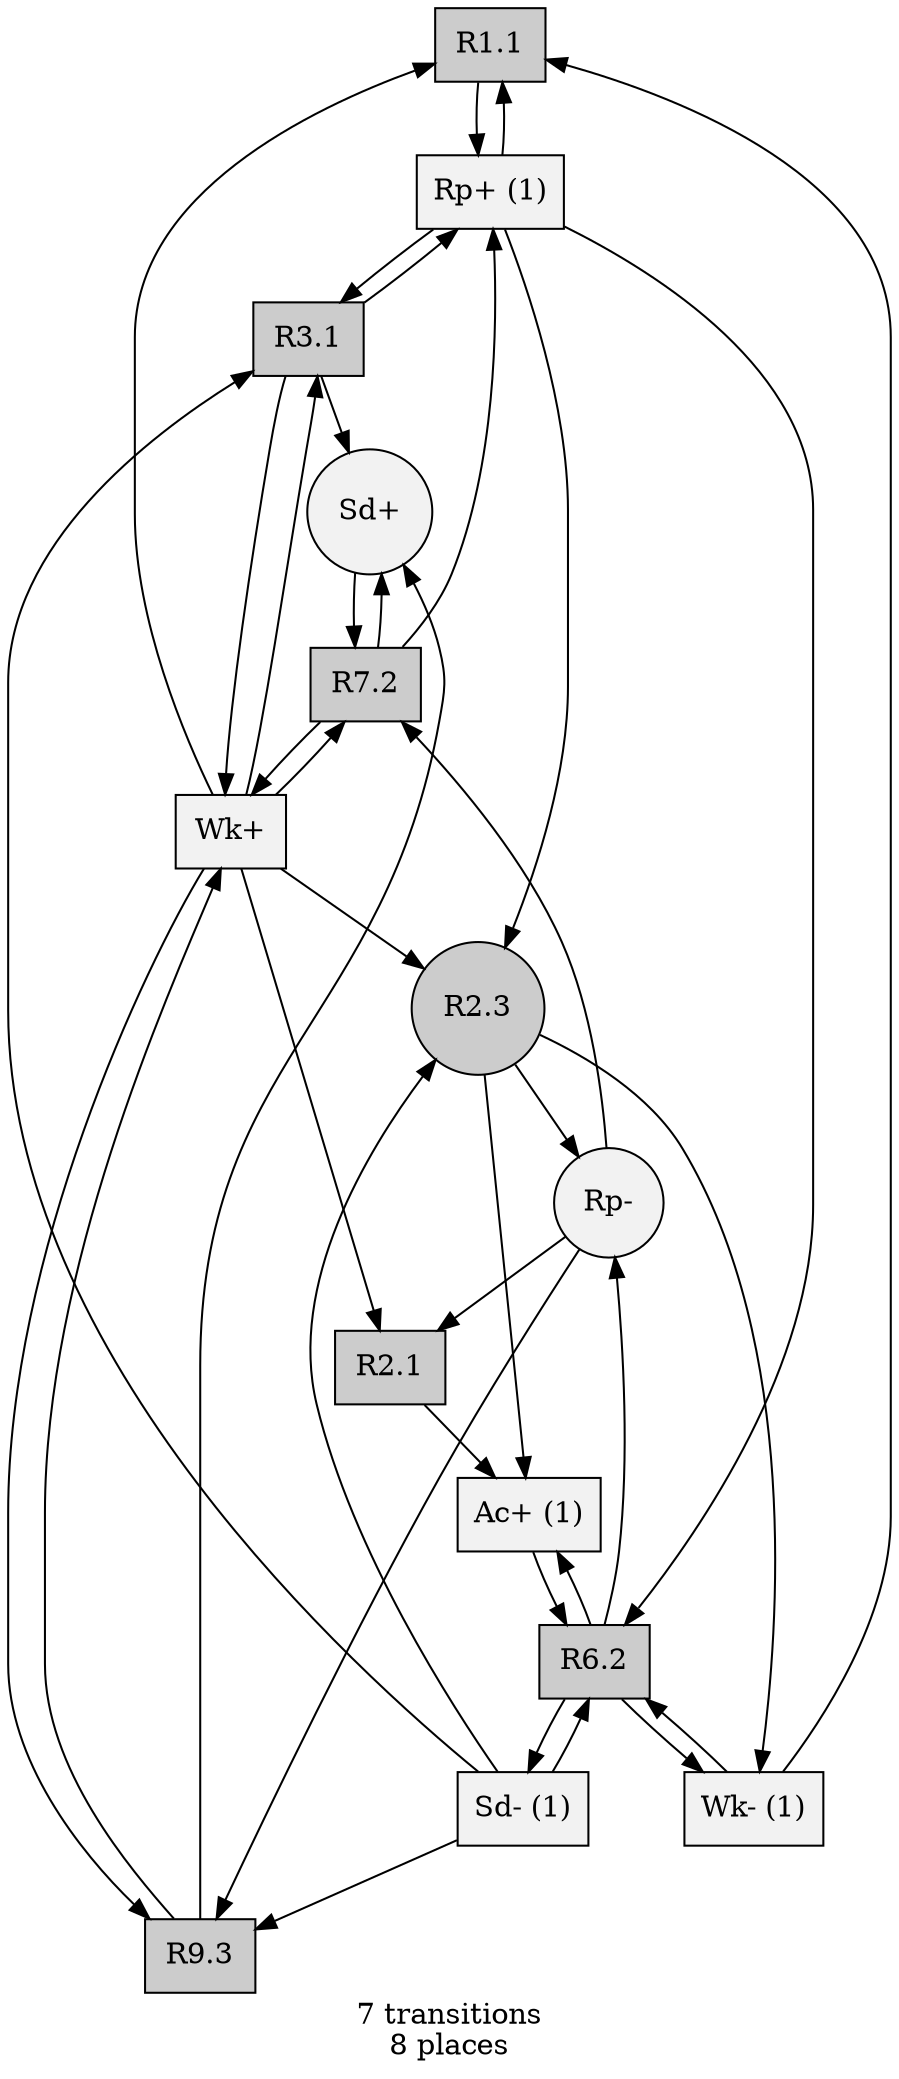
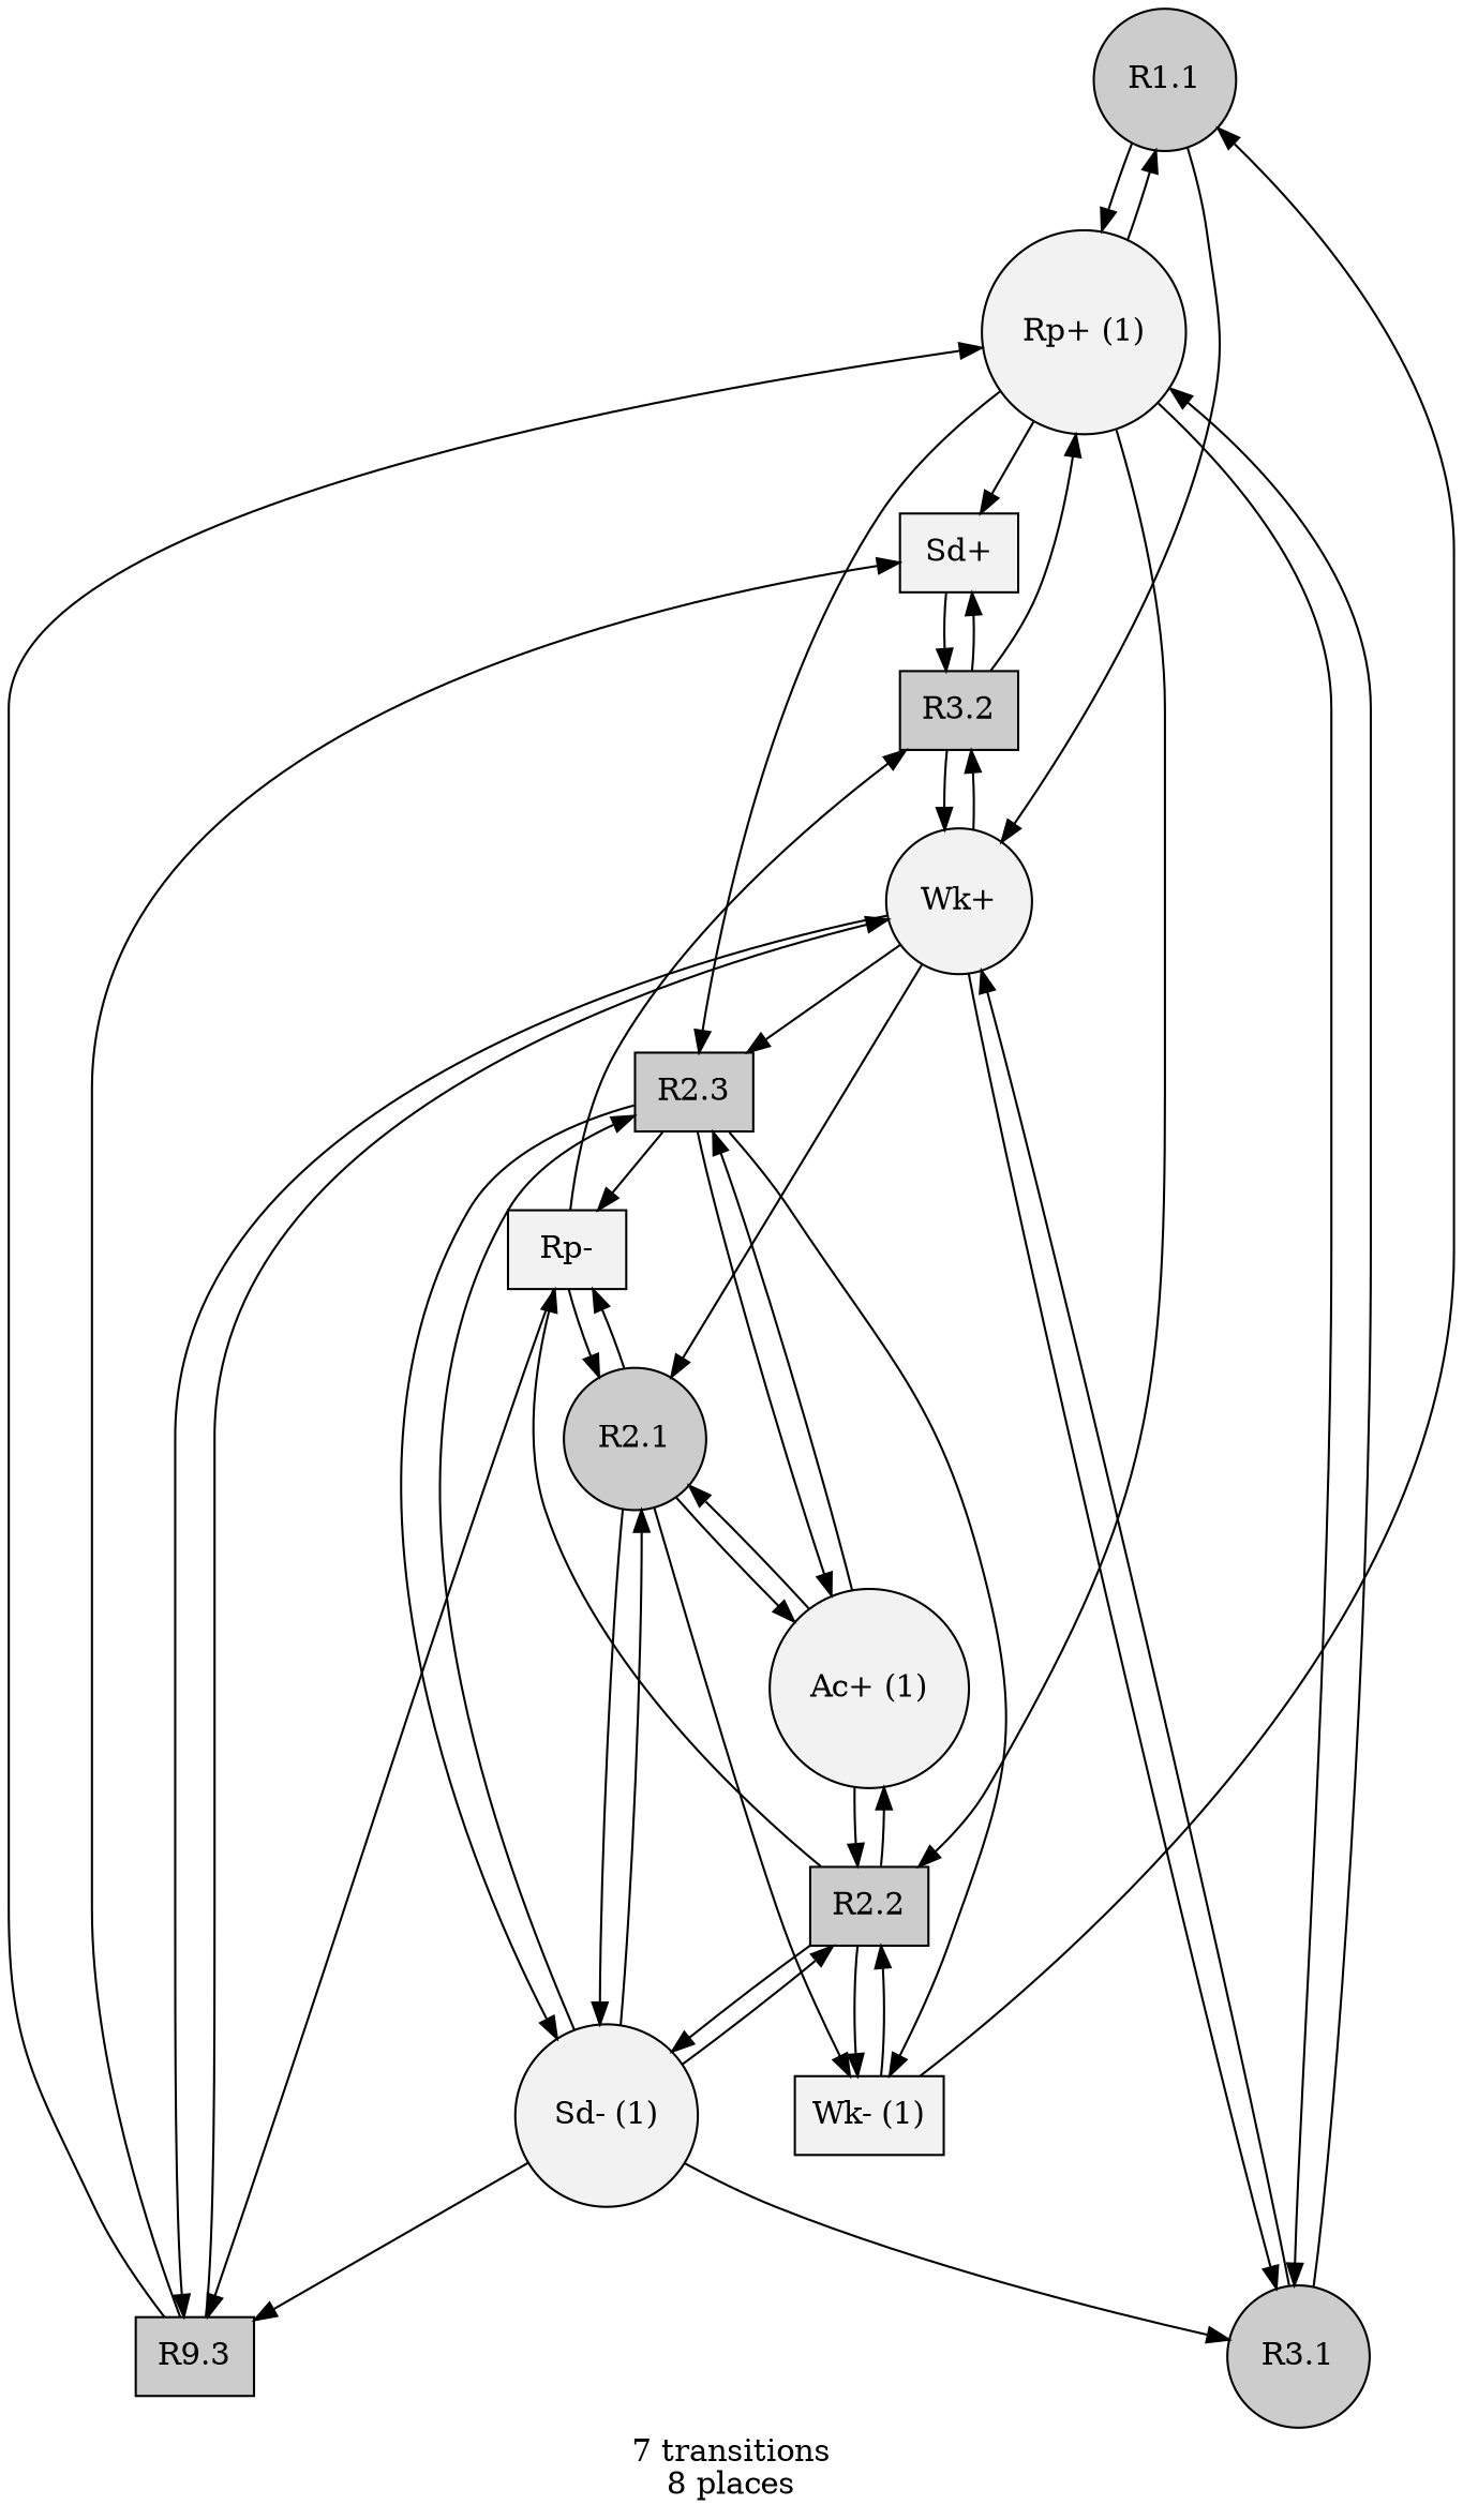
  digraph {
    label="7 transitions\n8 places"
    node [fillcolor=gray80 shape=box style=filled]
-   n1 [label="R1.1"]
-   n2 [fillcolor=gray95 label="Rp+ (1)"]
-   n3 [fillcolor=gray95 label="Wk+"]
-   n4 [label="R6.2"]
-   n5 [label="R2.3" shape=circle]
-   n6 [label="R3.1"]
-   n7 [label="R2.1"]
-   n8 [label="R7.2"]
+   n1 [label="R1.1" shape=circle]
+   n2 [fillcolor=gray95 label="Rp+ (1)" shape=circle]
+   n3 [fillcolor=gray95 label="Wk+" shape=circle]
+   n4 [label="R2.2"]
+   n5 [label="R2.3"]
+   n6 [label="R3.1" shape=circle]
+   n7 [label="R2.1" shape=circle]
+   n8 [label="R3.2"]
    n9 [label="R9.3"]
-   n10 [fillcolor=gray95 label="Rp-" shape=circle]
+   n10 [fillcolor=gray95 label="Rp-"]
    n11 [fillcolor=gray95 label="Wk- (1)"]
-   n12 [fillcolor=gray95 label="Sd- (1)"]
-   n13 [fillcolor=gray95 label="Ac+ (1)"]
-   n14 [fillcolor=gray95 label="Sd+" shape=circle]
+   n12 [fillcolor=gray95 label="Sd- (1)" shape=circle]
+   n13 [fillcolor=gray95 label="Ac+ (1)" shape=circle]
+   n14 [fillcolor=gray95 label="Sd+"]
    n1 -> n2
-   n3 -> n1
+   n1 -> n3
    n2 -> n1
    n2 -> n4
    n2 -> n5
    n2 -> n6
    n3 -> n5
    n3 -> n6
    n3 -> n7
    n3 -> n8
    n3 -> n9
    n4 -> n10
    n4 -> n11
    n4 -> n12
    n4 -> n13
    n5 -> n10
    n5 -> n11
+   n5 -> n12
    n5 -> n13
    n6 -> n2
    n6 -> n3
-   n6 -> n14
+   n2 -> n14
+   n7 -> n10
+   n7 -> n11
+   n7 -> n12
    n7 -> n13
    n8 -> n2
    n8 -> n3
    n8 -> n14
+   n9 -> n2
    n9 -> n3
    n9 -> n14
    n10 -> n7
    n10 -> n8
    n10 -> n9
    n11 -> n1
    n11 -> n4
    n12 -> n4
    n12 -> n5
    n12 -> n6
+   n12 -> n7
    n12 -> n9
    n13 -> n4
+   n13 -> n5
+   n13 -> n7
    n14 -> n8
  }
